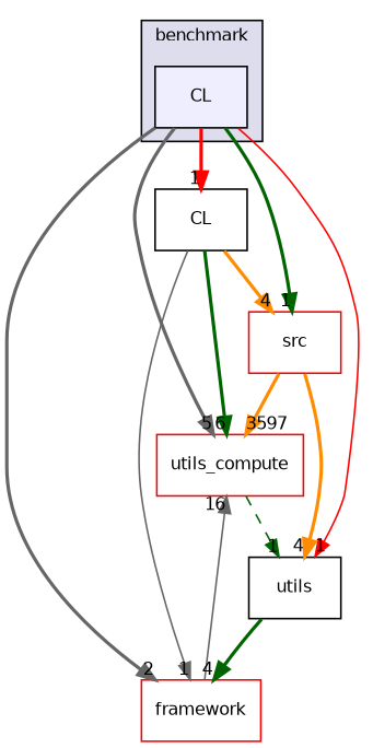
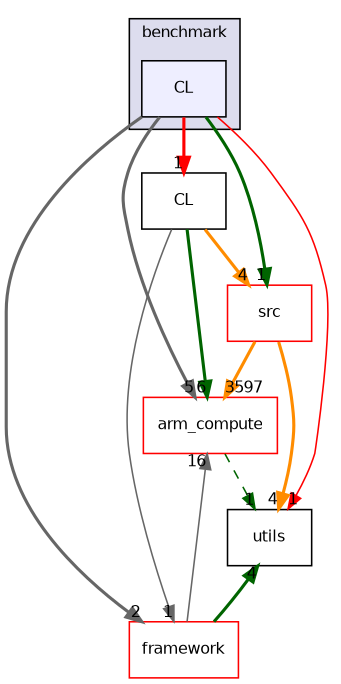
  digraph {
    compound=true
    node [fillcolor=white fontname=Helvetica fontsize=10 shape=box style=filled color=red]
    edge [color=gray40 headlabel=1 labeldistance=1.5 labelfontname=Helvetica labelfontsize=10 style=bold]
    n1 [fillcolor="#eeeeff" label=CL pencolor=black color=""]
-   n2 [label=utils_compute]
+   n2 [label=arm_compute]
    n3 [label=src]
    n4 [label=CL fillcolor="" style="" color=""]
    n5 [label=framework]
    n6 [color=black label=utils]
    subgraph cluster_1 {
      bgcolor="#ddddee"
      fontname=Helvetica
      fontsize=10
      label=benchmark
      pencolor=black
      n1
    }
    n1 -> n2 [headlabel=5]
    n1 -> n3 [color=darkgreen]
    n1 -> n4 [color=red]
    n1 -> n5 [headlabel=2]
    n1 -> n6 [color=red style=solid]
    n2 -> n6 [color=darkgreen style=dashed]
    n3 -> n2 [color=darkorange headlabel=3597]
    n3 -> n6 [color=darkorange headlabel=4]
    n4 -> n2 [color=darkgreen headlabel=6]
    n4 -> n3 [color=darkorange headlabel=4]
    n4 -> n5 [style=solid]
    n5 -> n2 [headlabel=16 style=solid]
-   n6 -> n5 [color=darkgreen headlabel=4]
+   n5 -> n6 [color=darkgreen headlabel=4]
  }
